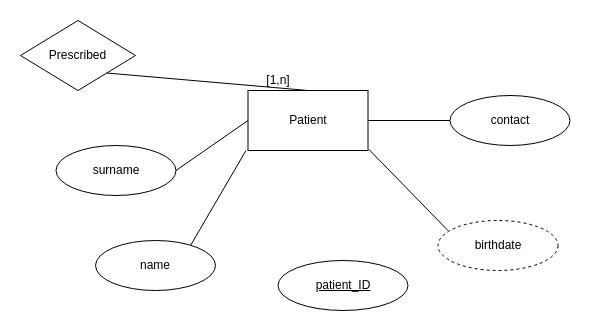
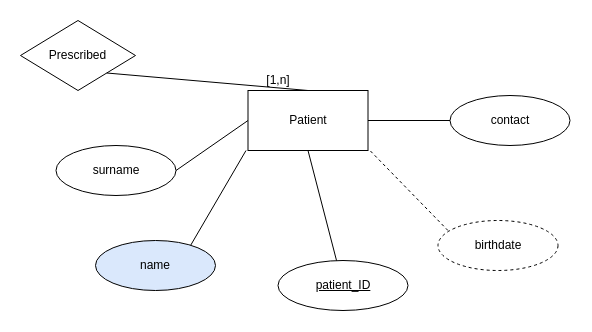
  <mxCell id="0" />
  <mxCell id="1" parent="0" />
  <mxCell id="2" value="Patient" style="rounded=0;whiteSpace=wrap;html=1;" parent="1" vertex="1"><mxGeometry x="247.5" y="90" width="120" height="60" as="geometry" /></mxCell>
  <mxCell id="3" value="&lt;u&gt;patient_ID&lt;/u&gt;" style="ellipse;whiteSpace=wrap;html=1;" parent="1" vertex="1"><mxGeometry x="277.5" y="260" width="130" height="50" as="geometry" /></mxCell>
- <mxCell id="5" value="" style="endArrow=none;html=1;entryX=1.008;entryY=0.983;entryDx=0;entryDy=0;entryPerimeter=0;exitX=0.083;exitY=0.2;exitDx=0;exitDy=0;exitPerimeter=0;" parent="1" source="9" target="2" edge="1"><mxGeometry width="50" height="50" relative="1" as="geometry"><mxPoint x="447.5" y="230" as="sourcePoint" /><mxPoint x="297.5" y="330" as="targetPoint" /></mxGeometry></mxCell>
+ <mxCell id="4" value="" style="endArrow=none;html=1;entryX=0.5;entryY=1;entryDx=0;entryDy=0;" parent="1" source="3" target="2" edge="1"><mxGeometry width="50" height="50" relative="1" as="geometry"><mxPoint x="247.5" y="360" as="sourcePoint" /><mxPoint x="297.5" y="310" as="targetPoint" /></mxGeometry></mxCell>
+ <mxCell id="5" value="" style="endArrow=none;html=1;entryX=1.008;entryY=0.983;entryDx=0;entryDy=0;entryPerimeter=0;exitX=0.083;exitY=0.2;exitDx=0;exitDy=0;exitPerimeter=0;dashed=1;" parent="1" source="9" target="2" edge="1"><mxGeometry width="50" height="50" relative="1" as="geometry"><mxPoint x="447.5" y="230" as="sourcePoint" /><mxPoint x="297.5" y="330" as="targetPoint" /></mxGeometry></mxCell>
  <mxCell id="6" value="" style="endArrow=none;html=1;exitX=0.792;exitY=0.1;exitDx=0;exitDy=0;exitPerimeter=0;" parent="1" source="7" edge="1"><mxGeometry width="50" height="50" relative="1" as="geometry"><mxPoint x="157.5" y="240" as="sourcePoint" /><mxPoint x="245.5" y="150" as="targetPoint" /></mxGeometry></mxCell>
- <mxCell id="7" value="name" style="ellipse;whiteSpace=wrap;html=1;" parent="1" vertex="1"><mxGeometry x="95" y="240" width="120" height="50" as="geometry" /></mxCell>
+ <mxCell id="7" value="name" style="ellipse;whiteSpace=wrap;html=1;fillColor=#dae8fc;" parent="1" vertex="1"><mxGeometry x="95" y="240" width="120" height="50" as="geometry" /></mxCell>
  <mxCell id="8" value="surname" style="ellipse;whiteSpace=wrap;html=1;" parent="1" vertex="1"><mxGeometry x="55.5" y="145" width="120" height="50" as="geometry" /></mxCell>
  <mxCell id="9" value="birthdate" style="ellipse;whiteSpace=wrap;html=1;dashed=1;" parent="1" vertex="1"><mxGeometry x="437.5" y="220" width="120" height="50" as="geometry" /></mxCell>
  <mxCell id="10" value="contact" style="ellipse;whiteSpace=wrap;html=1;" parent="1" vertex="1"><mxGeometry x="449.5" y="95" width="120" height="50" as="geometry" /></mxCell>
  <mxCell id="11" value="" style="endArrow=none;html=1;entryX=1;entryY=0.5;entryDx=0;entryDy=0;exitX=0;exitY=0.5;exitDx=0;exitDy=0;" parent="1" source="10" target="2" edge="1"><mxGeometry width="50" height="50" relative="1" as="geometry"><mxPoint x="454.5" y="115" as="sourcePoint" /><mxPoint x="107.5" y="300" as="targetPoint" /></mxGeometry></mxCell>
  <mxCell id="12" value="" style="endArrow=none;html=1;entryX=0;entryY=0.5;entryDx=0;entryDy=0;exitX=1;exitY=0.5;exitDx=0;exitDy=0;" parent="1" source="8" target="2" edge="1"><mxGeometry width="50" height="50" relative="1" as="geometry"><mxPoint x="57.5" y="350" as="sourcePoint" /><mxPoint x="107.5" y="300" as="targetPoint" /></mxGeometry></mxCell>
  <mxCell id="13" value="Prescribed" style="rhombus;whiteSpace=wrap;html=1;" parent="1" vertex="1"><mxGeometry x="20" y="20" width="115" height="70" as="geometry" /></mxCell>
  <mxCell id="14" value="" style="endArrow=none;html=1;exitX=0.5;exitY=0;exitDx=0;exitDy=0;entryX=1;entryY=1;entryDx=0;entryDy=0;" parent="1" source="2" target="13" edge="1"><mxGeometry width="50" height="50" relative="1" as="geometry"><mxPoint x="287.5" y="70" as="sourcePoint" /><mxPoint x="337.5" y="20" as="targetPoint" /></mxGeometry></mxCell>
  <mxCell id="15" value="[1,n]" style="text;html=1;strokeColor=none;fillColor=none;align=center;verticalAlign=middle;whiteSpace=wrap;rounded=0;rotation=0;" parent="1" vertex="1"><mxGeometry x="257.5" y="70" width="40" height="20" as="geometry" /></mxCell>
